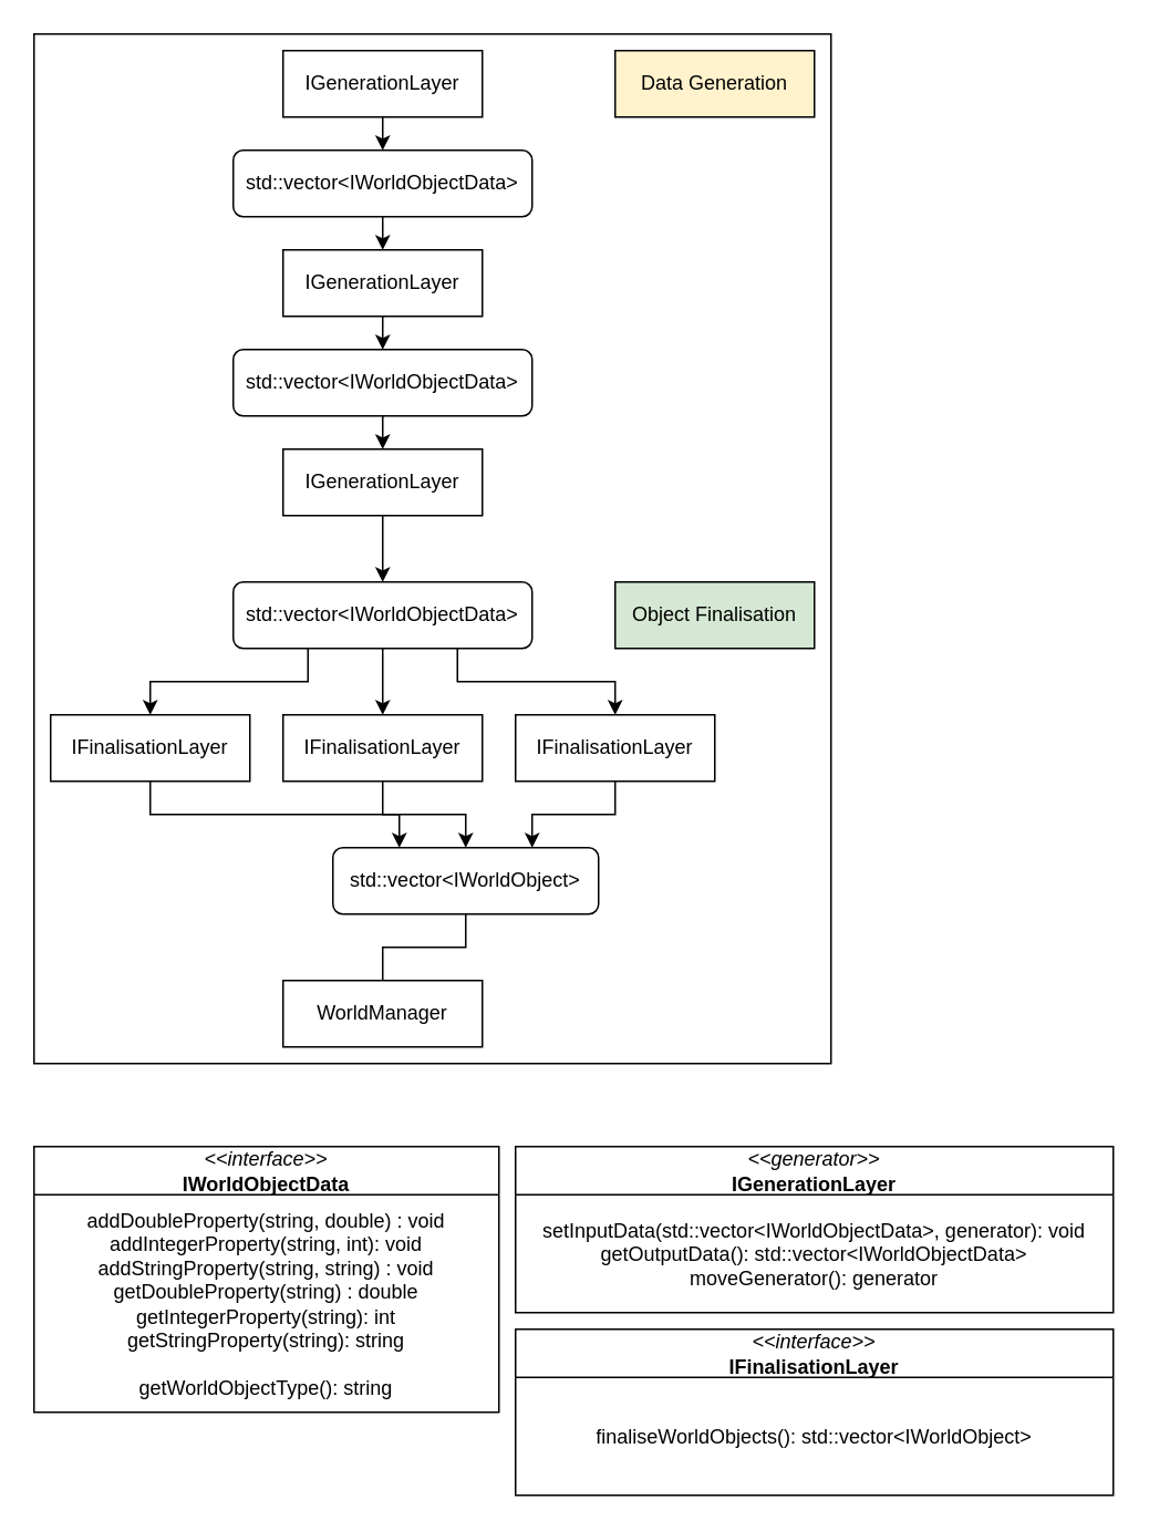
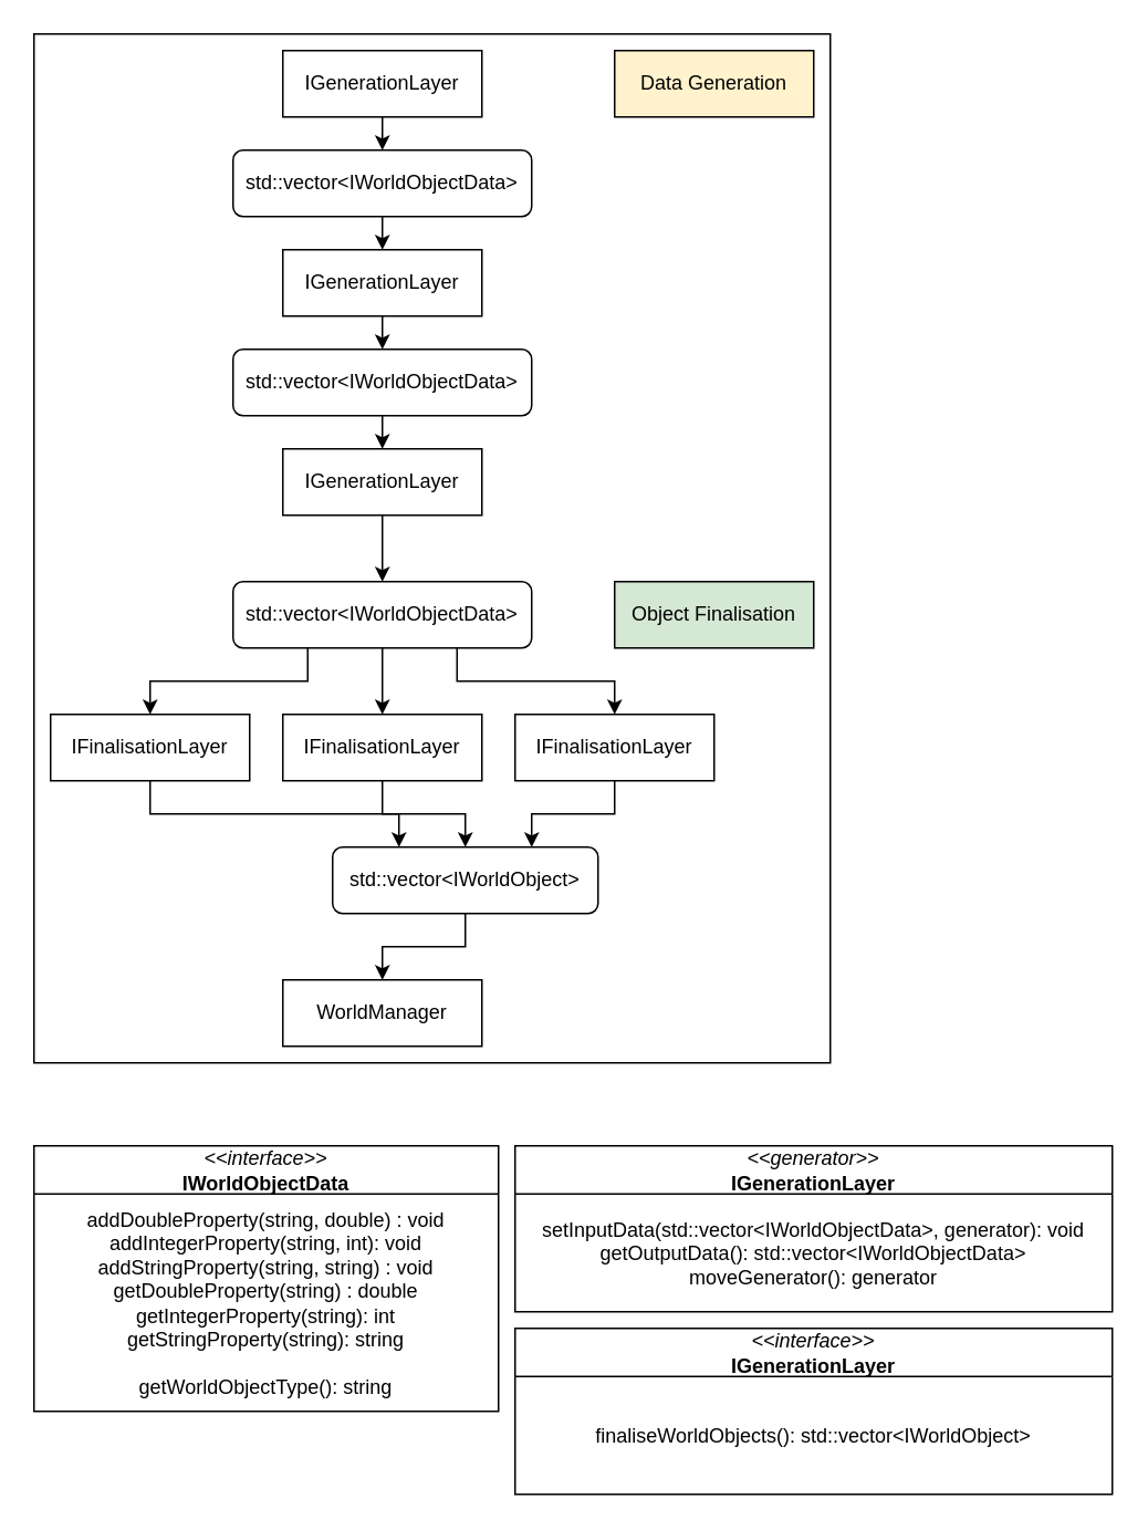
  <mxCell id="0" />
  <mxCell id="1" parent="0" />
  <mxCell id="2" value="" style="rounded=0;whiteSpace=wrap;html=1;fillColor=none;" vertex="1" parent="1"><mxGeometry x="20" y="20" width="480" height="620" as="geometry" /></mxCell>
  <mxCell id="3" style="edgeStyle=orthogonalEdgeStyle;rounded=0;orthogonalLoop=1;jettySize=auto;html=1;exitX=0.5;exitY=1;exitDx=0;exitDy=0;entryX=0.5;entryY=0;entryDx=0;entryDy=0;" edge="1" parent="1" source="4" target="10"><mxGeometry relative="1" as="geometry" /></mxCell>
  <mxCell id="4" value="IGenerationLayer" style="rounded=0;whiteSpace=wrap;html=1;" parent="1" vertex="1"><mxGeometry x="170" y="30" width="120" height="40" as="geometry" /></mxCell>
  <mxCell id="5" style="edgeStyle=orthogonalEdgeStyle;rounded=0;orthogonalLoop=1;jettySize=auto;html=1;exitX=0.5;exitY=1;exitDx=0;exitDy=0;entryX=0.5;entryY=0;entryDx=0;entryDy=0;" edge="1" parent="1" source="6" target="12"><mxGeometry relative="1" as="geometry" /></mxCell>
  <mxCell id="6" value="IGenerationLayer" style="rounded=0;whiteSpace=wrap;html=1;" parent="1" vertex="1"><mxGeometry x="170" y="150" width="120" height="40" as="geometry" /></mxCell>
  <mxCell id="7" style="edgeStyle=orthogonalEdgeStyle;rounded=0;orthogonalLoop=1;jettySize=auto;html=1;exitX=0.5;exitY=1;exitDx=0;exitDy=0;entryX=0.5;entryY=0;entryDx=0;entryDy=0;" edge="1" parent="1" source="8" target="18"><mxGeometry relative="1" as="geometry" /></mxCell>
  <mxCell id="8" value="IGenerationLayer" style="rounded=0;whiteSpace=wrap;html=1;" parent="1" vertex="1"><mxGeometry x="170" y="270" width="120" height="40" as="geometry" /></mxCell>
  <mxCell id="9" style="edgeStyle=orthogonalEdgeStyle;rounded=0;orthogonalLoop=1;jettySize=auto;html=1;exitX=0.5;exitY=1;exitDx=0;exitDy=0;entryX=0.5;entryY=0;entryDx=0;entryDy=0;" edge="1" parent="1" source="10" target="6"><mxGeometry relative="1" as="geometry" /></mxCell>
  <mxCell id="10" value="std::vector&amp;lt;IWorldObjectData&amp;gt;" style="rounded=1;whiteSpace=wrap;html=1;" vertex="1" parent="1"><mxGeometry x="140" y="90" width="180" height="40" as="geometry" /></mxCell>
  <mxCell id="11" style="edgeStyle=orthogonalEdgeStyle;rounded=0;orthogonalLoop=1;jettySize=auto;html=1;exitX=0.5;exitY=1;exitDx=0;exitDy=0;entryX=0.5;entryY=0;entryDx=0;entryDy=0;" edge="1" parent="1" source="12" target="8"><mxGeometry relative="1" as="geometry" /></mxCell>
  <mxCell id="12" value="std::vector&amp;lt;IWorldObjectData&amp;gt;" style="rounded=1;whiteSpace=wrap;html=1;" vertex="1" parent="1"><mxGeometry x="140" y="210" width="180" height="40" as="geometry" /></mxCell>
  <mxCell id="13" value="Data Generation" style="rounded=0;whiteSpace=wrap;html=1;fillColor=#fff2cc;" vertex="1" parent="1"><mxGeometry x="370" y="30" width="120" height="40" as="geometry" /></mxCell>
  <mxCell id="14" value="Object Finalisation" style="rounded=0;whiteSpace=wrap;html=1;fillColor=#d5e8d4;" vertex="1" parent="1"><mxGeometry x="370" y="350" width="120" height="40" as="geometry" /></mxCell>
  <mxCell id="15" style="edgeStyle=orthogonalEdgeStyle;rounded=0;orthogonalLoop=1;jettySize=auto;html=1;exitX=0.25;exitY=1;exitDx=0;exitDy=0;entryX=0.5;entryY=0;entryDx=0;entryDy=0;" edge="1" parent="1" source="18" target="20"><mxGeometry relative="1" as="geometry" /></mxCell>
  <mxCell id="16" style="edgeStyle=orthogonalEdgeStyle;rounded=0;orthogonalLoop=1;jettySize=auto;html=1;exitX=0.5;exitY=1;exitDx=0;exitDy=0;entryX=0.5;entryY=0;entryDx=0;entryDy=0;" edge="1" parent="1" source="18" target="22"><mxGeometry relative="1" as="geometry" /></mxCell>
  <mxCell id="17" style="edgeStyle=orthogonalEdgeStyle;rounded=0;orthogonalLoop=1;jettySize=auto;html=1;exitX=0.75;exitY=1;exitDx=0;exitDy=0;entryX=0.5;entryY=0;entryDx=0;entryDy=0;" edge="1" parent="1" source="18" target="24"><mxGeometry relative="1" as="geometry" /></mxCell>
  <mxCell id="18" value="std::vector&amp;lt;IWorldObjectData&amp;gt;" style="rounded=1;whiteSpace=wrap;html=1;" vertex="1" parent="1"><mxGeometry x="140" y="350" width="180" height="40" as="geometry" /></mxCell>
  <mxCell id="19" style="edgeStyle=orthogonalEdgeStyle;rounded=0;orthogonalLoop=1;jettySize=auto;html=1;exitX=0.5;exitY=1;exitDx=0;exitDy=0;entryX=0.25;entryY=0;entryDx=0;entryDy=0;" edge="1" parent="1" source="20" target="26"><mxGeometry relative="1" as="geometry" /></mxCell>
  <mxCell id="20" value="IFinalisationLayer" style="rounded=0;whiteSpace=wrap;html=1;" vertex="1" parent="1"><mxGeometry x="30" y="430" width="120" height="40" as="geometry" /></mxCell>
  <mxCell id="21" style="edgeStyle=orthogonalEdgeStyle;rounded=0;orthogonalLoop=1;jettySize=auto;html=1;exitX=0.5;exitY=1;exitDx=0;exitDy=0;entryX=0.5;entryY=0;entryDx=0;entryDy=0;" edge="1" parent="1" source="22" target="26"><mxGeometry relative="1" as="geometry" /></mxCell>
  <mxCell id="22" value="IFinalisationLayer" style="rounded=0;whiteSpace=wrap;html=1;" vertex="1" parent="1"><mxGeometry x="170" y="430" width="120" height="40" as="geometry" /></mxCell>
  <mxCell id="23" style="edgeStyle=orthogonalEdgeStyle;rounded=0;orthogonalLoop=1;jettySize=auto;html=1;exitX=0.5;exitY=1;exitDx=0;exitDy=0;entryX=0.75;entryY=0;entryDx=0;entryDy=0;" edge="1" parent="1" source="24" target="26"><mxGeometry relative="1" as="geometry" /></mxCell>
  <mxCell id="24" value="IFinalisationLayer" style="rounded=0;whiteSpace=wrap;html=1;" vertex="1" parent="1"><mxGeometry x="310" y="430" width="120" height="40" as="geometry" /></mxCell>
- <mxCell id="25" style="edgeStyle=orthogonalEdgeStyle;rounded=0;orthogonalLoop=1;jettySize=auto;html=1;exitX=0.5;exitY=1;exitDx=0;exitDy=0;entryX=0.5;entryY=0;entryDx=0;entryDy=0;endArrow=none;" edge="1" parent="1" source="26" target="27"><mxGeometry relative="1" as="geometry" /></mxCell>
+ <mxCell id="25" style="edgeStyle=orthogonalEdgeStyle;rounded=0;orthogonalLoop=1;jettySize=auto;html=1;exitX=0.5;exitY=1;exitDx=0;exitDy=0;entryX=0.5;entryY=0;entryDx=0;entryDy=0;" edge="1" parent="1" source="26" target="27"><mxGeometry relative="1" as="geometry" /></mxCell>
  <mxCell id="26" value="std::vector&amp;lt;IWorldObject&amp;gt;" style="rounded=1;whiteSpace=wrap;html=1;" vertex="1" parent="1"><mxGeometry x="200" y="510" width="160" height="40" as="geometry" /></mxCell>
  <mxCell id="27" value="WorldManager" style="rounded=0;whiteSpace=wrap;html=1;" vertex="1" parent="1"><mxGeometry x="170" y="590" width="120" height="40" as="geometry" /></mxCell>
  <mxCell id="28" value="&lt;i style=&quot;font-weight: normal;&quot;&gt;&amp;lt;&amp;lt;interface&amp;gt;&amp;gt;&lt;/i&gt;&lt;br&gt;IWorldObjectData" style="swimlane;fontStyle=1;align=center;verticalAlign=middle;childLayout=stackLayout;horizontal=1;startSize=29;horizontalStack=0;resizeParent=1;resizeParentMax=0;resizeLast=0;collapsible=0;marginBottom=0;html=1;whiteSpace=wrap;" vertex="1" parent="1"><mxGeometry x="20" y="690" width="280" height="160" as="geometry" /></mxCell>
  <mxCell id="29" value="addDoubleProperty(string, double) : void&lt;br&gt;addIntegerProperty(string, int): void&lt;br&gt;addStringProperty(string, string) : void&lt;br&gt;getDoubleProperty(string) : double&lt;br&gt;getIntegerProperty(string): int&lt;br&gt;getStringProperty(string): string&lt;br&gt;&lt;br&gt;getWorldObjectType(): string" style="text;html=1;strokeColor=none;fillColor=none;align=center;verticalAlign=middle;spacingLeft=4;spacingRight=4;overflow=hidden;rotatable=0;points=[[0,0.5],[1,0.5]];portConstraint=eastwest;whiteSpace=wrap;" vertex="1" parent="28"><mxGeometry y="29" width="280" height="131" as="geometry" /></mxCell>
  <mxCell id="30" value="&lt;i style=&quot;font-weight: normal;&quot;&gt;&amp;lt;&amp;lt;generator&amp;gt;&amp;gt;&lt;/i&gt;&lt;br&gt;IGenerationLayer" style="swimlane;fontStyle=1;align=center;verticalAlign=middle;childLayout=stackLayout;horizontal=1;startSize=29;horizontalStack=0;resizeParent=1;resizeParentMax=0;resizeLast=0;collapsible=0;marginBottom=0;html=1;whiteSpace=wrap;" vertex="1" parent="1"><mxGeometry x="310" y="690" width="360" height="100" as="geometry" /></mxCell>
  <mxCell id="31" value="setInputData(std::vector&amp;lt;IWorldObjectData&amp;gt;, generator): void&lt;br&gt;getOutputData(): std::vector&amp;lt;IWorldObjectData&amp;gt;&lt;br&gt;moveGenerator(): generator" style="text;html=1;strokeColor=none;fillColor=none;align=center;verticalAlign=middle;spacingLeft=4;spacingRight=4;overflow=hidden;rotatable=0;points=[[0,0.5],[1,0.5]];portConstraint=eastwest;whiteSpace=wrap;" vertex="1" parent="30"><mxGeometry y="29" width="360" height="71" as="geometry" /></mxCell>
- <mxCell id="32" value="&lt;i style=&quot;font-weight: normal;&quot;&gt;&amp;lt;&amp;lt;interface&amp;gt;&amp;gt;&lt;/i&gt;&lt;br&gt;IFinalisationLayer" style="swimlane;fontStyle=1;align=center;verticalAlign=middle;childLayout=stackLayout;horizontal=1;startSize=29;horizontalStack=0;resizeParent=1;resizeParentMax=0;resizeLast=0;collapsible=0;marginBottom=0;html=1;whiteSpace=wrap;" vertex="1" parent="1"><mxGeometry x="310" y="800" width="360" height="100" as="geometry" /></mxCell>
+ <mxCell id="32" value="&lt;i style=&quot;font-weight: normal;&quot;&gt;&amp;lt;&amp;lt;interface&amp;gt;&amp;gt;&lt;/i&gt;&lt;br&gt;IGenerationLayer" style="swimlane;fontStyle=1;align=center;verticalAlign=middle;childLayout=stackLayout;horizontal=1;startSize=29;horizontalStack=0;resizeParent=1;resizeParentMax=0;resizeLast=0;collapsible=0;marginBottom=0;html=1;whiteSpace=wrap;" vertex="1" parent="1"><mxGeometry x="310" y="800" width="360" height="100" as="geometry" /></mxCell>
  <mxCell id="33" value="finaliseWorldObjects(): std::vector&amp;lt;IWorldObject&amp;gt;" style="text;html=1;strokeColor=none;fillColor=none;align=center;verticalAlign=middle;spacingLeft=4;spacingRight=4;overflow=hidden;rotatable=0;points=[[0,0.5],[1,0.5]];portConstraint=eastwest;whiteSpace=wrap;" vertex="1" parent="32"><mxGeometry y="29" width="360" height="71" as="geometry" /></mxCell>
